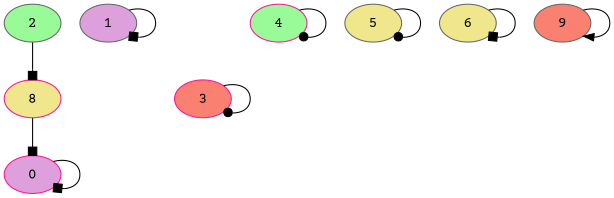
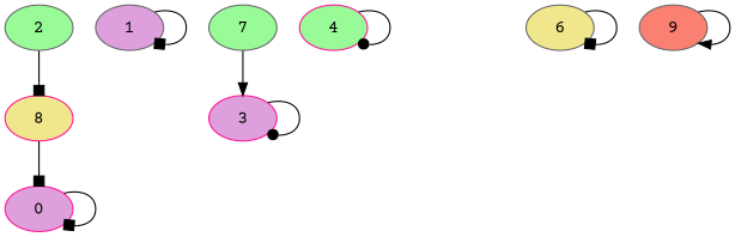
  digraph {
    fontname="Courier Prime"
    node [color=gray40 fillcolor=palegreen fontname="Courier Prime" style=filled]
    edge [arrowhead=box fontname="Courier Prime"]
    0 [color=deeppink fillcolor=plum height=0.5 width=0.75]
    1 [fillcolor=plum height=0.5 width=0.75]
-   3 [color=deeppink fillcolor=salmon height=0.5 width=0.75]
+   3 [color=deeppink fillcolor=plum height=0.5 width=0.75]
    4 [color=deeppink height=0.5 width=0.75]
-   5 [fillcolor=khaki height=0.5 width=0.75]
    6 [fillcolor=khaki height=0.5 width=0.75]
    9 [fillcolor=salmon height=0.5 width=0.75]
    2 [height=0.5 width=0.75]
    8 [color=deeppink fillcolor=khaki height=0.5 width=0.75]
+   7 [height=0.5 width=0.75]
    0 -> 0
    1 -> 1
    3 -> 3 [arrowhead=dot]
    4 -> 4 [arrowhead=dot]
-   5 -> 5 [arrowhead=dot]
    6 -> 6
    9 -> 9 [arrowhead=normal]
    2 -> 8
    8 -> 0
+   7 -> 3 [arrowhead=normal]
  }
